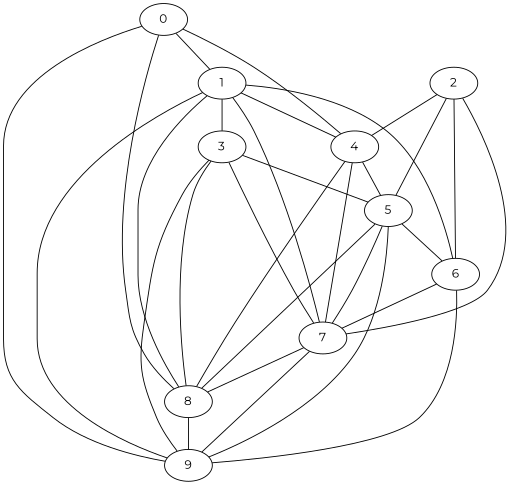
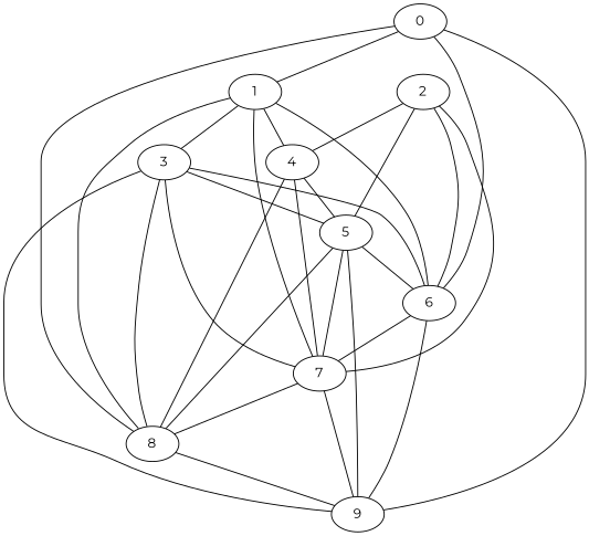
  graph {
    fontname=Montserrat
    node [fontname=Montserrat]
    edge [fontname=Montserrat]
    0 [Label="0 (0.00)"]
    1 [Label="1 (0.00)"]
    6 [Label="6 (0.00)"]
    8 [Label="8 (0.00)"]
    9 [Label="9 (0.00)"]
    3 [Label="3 (0.00)"]
    4 [Label="4 (0.00)"]
    7 [Label="7 (0.00)"]
    5 [Label="5 (0.00)"]
    2 [Label="2 (0.00)"]
    0 -- 1 [Label=7.71]
-   0 -- 4 [Label=0.79]
+   0 -- 6 [Label=0.79]
    0 -- 8 [Label=6.90]
    0 -- 9 [Label=1.14]
    1 -- 6 [Label=9.27]
    1 -- 8 [Label=7.52]
-   1 -- 9 [Label=1.80]
    1 -- 3 [Label=0.62]
    1 -- 4 [Label=1.59]
    1 -- 7 [Label=6.74]
    6 -- 9 [Label=0.26]
    6 -- 7 [Label=3.71]
    8 -- 9 [Label=7.93]
+   3 -- 6 [Label=3.15]
    3 -- 8 [Label=0.29]
    3 -- 9 [Label=4.25]
    3 -- 7 [Label=9.36]
    3 -- 5 [Label=0.56]
    4 -- 8 [Label=8.35]
    4 -- 7 [Label=9.85]
    4 -- 5 [Label=1.04]
    7 -- 8 [Label=9.10]
    7 -- 9 [Label=9.71]
    5 -- 6 [Label=9.38]
    5 -- 8 [Label=2.46]
    5 -- 9 [Label=1.05]
    5 -- 7 [Label=3.22]
    2 -- 6 [Label=5.71]
    2 -- 4 [Label=4.03]
    2 -- 7 [Label=8.02]
    2 -- 5 [Label=9.61]
  }
